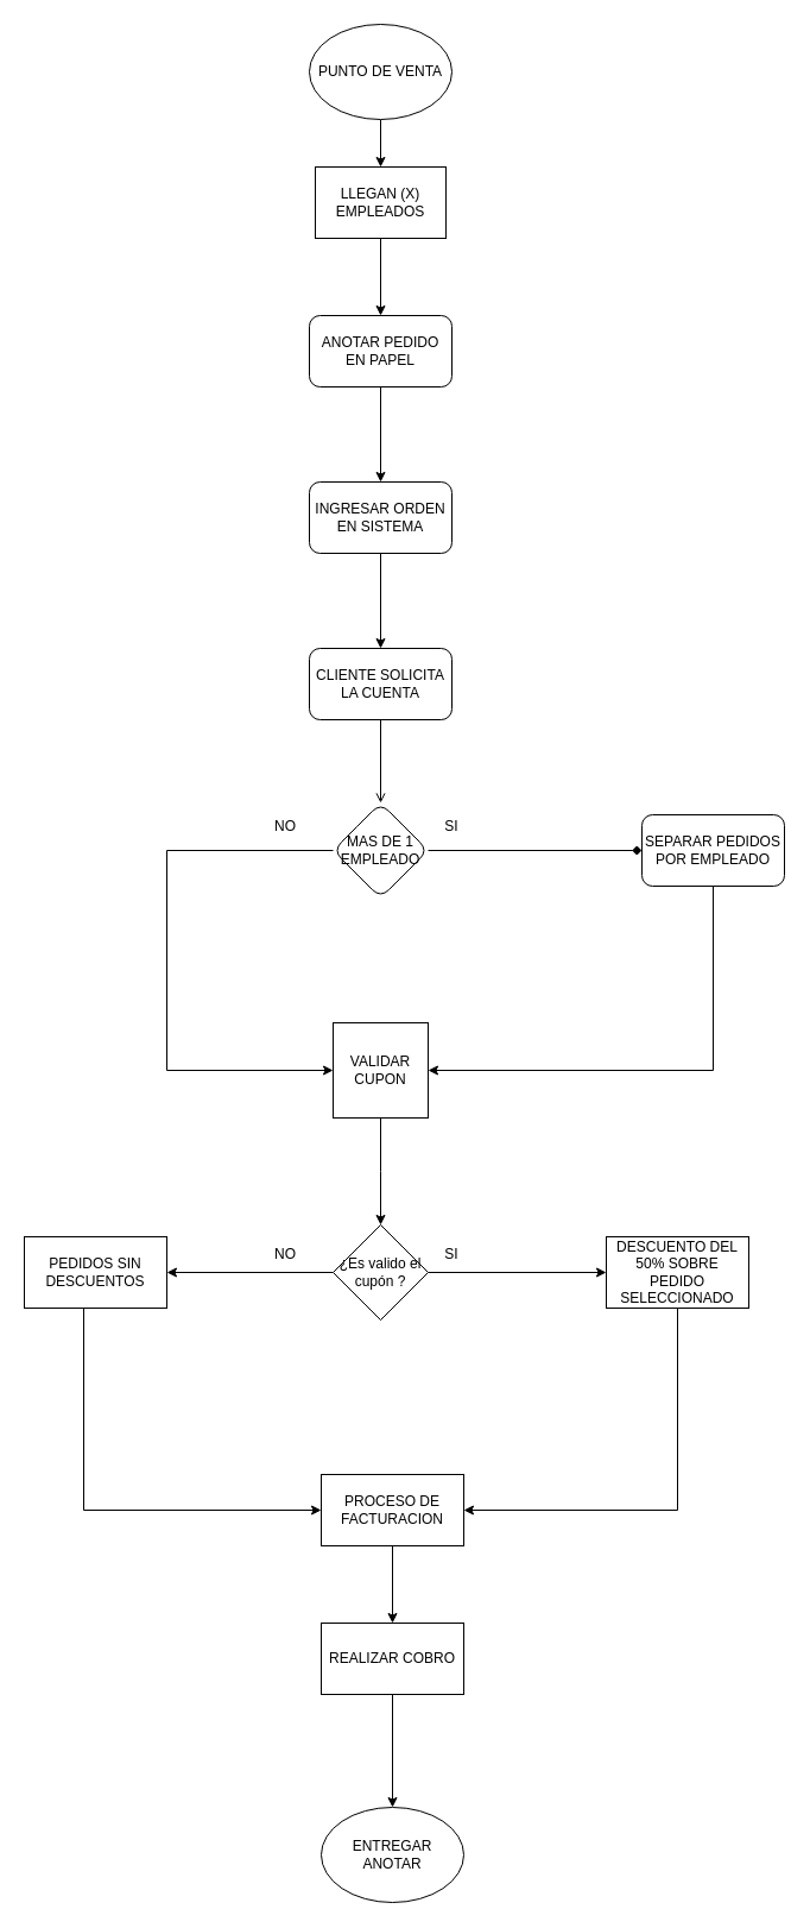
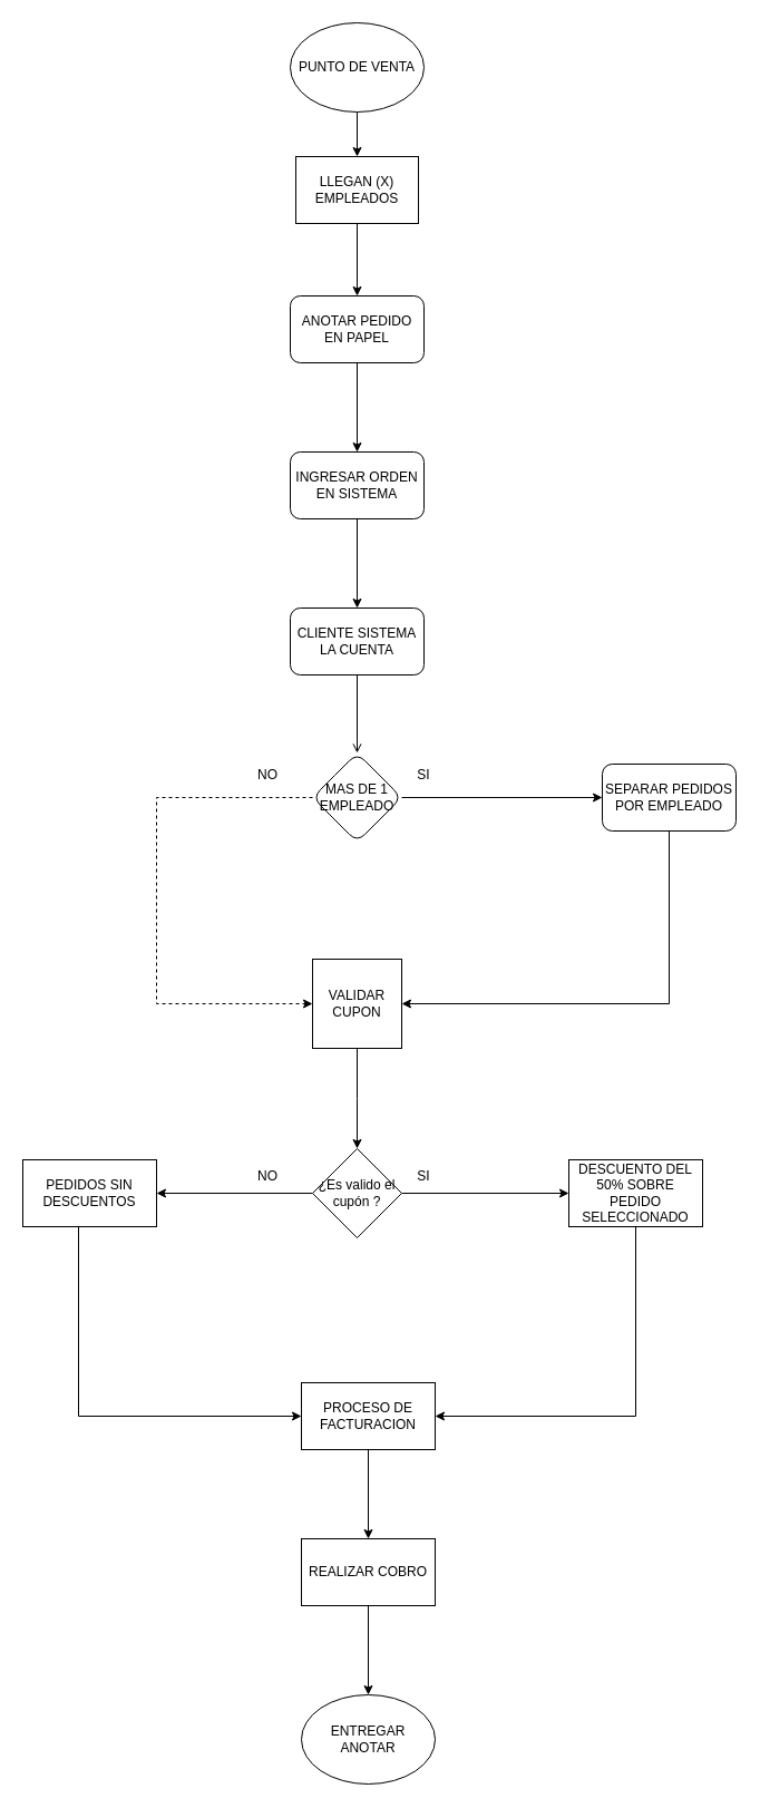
  <mxCell id="0" />
  <mxCell id="1" parent="0" />
  <mxCell id="2" value="" style="edgeStyle=orthogonalEdgeStyle;rounded=0;orthogonalLoop=1;jettySize=auto;html=1;" edge="1" parent="1" source="3" target="5"><mxGeometry relative="1" as="geometry" /></mxCell>
  <mxCell id="3" value="PUNTO DE VENTA" style="ellipse;whiteSpace=wrap;html=1;" vertex="1" parent="1"><mxGeometry x="260" y="20" width="120" height="80" as="geometry" /></mxCell>
  <mxCell id="4" value="" style="edgeStyle=orthogonalEdgeStyle;rounded=0;orthogonalLoop=1;jettySize=auto;html=1;" edge="1" parent="1" source="5" target="7"><mxGeometry relative="1" as="geometry" /></mxCell>
  <mxCell id="5" value="LLEGAN (X)&lt;div&gt;EMPLEADOS&lt;/div&gt;" style="rounded=0;whiteSpace=wrap;html=1;" vertex="1" parent="1"><mxGeometry x="265" y="140" width="110" height="60" as="geometry" /></mxCell>
  <mxCell id="6" value="" style="edgeStyle=orthogonalEdgeStyle;rounded=0;orthogonalLoop=1;jettySize=auto;html=1;" edge="1" parent="1" source="7" target="9"><mxGeometry relative="1" as="geometry" /></mxCell>
  <mxCell id="7" value="ANOTAR PEDIDO&lt;div&gt;EN PAPEL&lt;/div&gt;" style="rounded=1;whiteSpace=wrap;html=1;" vertex="1" parent="1"><mxGeometry x="260" y="265" width="120" height="60" as="geometry" /></mxCell>
  <mxCell id="8" value="" style="edgeStyle=orthogonalEdgeStyle;rounded=0;orthogonalLoop=1;jettySize=auto;html=1;" edge="1" parent="1" source="9" target="11"><mxGeometry relative="1" as="geometry" /></mxCell>
  <mxCell id="9" value="INGRESAR ORDEN EN SISTEMA" style="whiteSpace=wrap;html=1;rounded=1;" vertex="1" parent="1"><mxGeometry x="260" y="405" width="120" height="60" as="geometry" /></mxCell>
  <mxCell id="10" value="" style="edgeStyle=orthogonalEdgeStyle;rounded=0;orthogonalLoop=1;jettySize=auto;html=1;endArrow=open;" edge="1" parent="1" source="11" target="14"><mxGeometry relative="1" as="geometry" /></mxCell>
- <mxCell id="11" value="CLIENTE SOLICITA LA CUENTA" style="rounded=1;whiteSpace=wrap;html=1;" vertex="1" parent="1"><mxGeometry x="260" y="545" width="120" height="60" as="geometry" /></mxCell>
- <mxCell id="12" value="" style="edgeStyle=orthogonalEdgeStyle;rounded=0;orthogonalLoop=1;jettySize=auto;html=1;endArrow=diamond;" edge="1" parent="1" source="14" target="16"><mxGeometry relative="1" as="geometry" /></mxCell>
- <mxCell id="13" style="edgeStyle=orthogonalEdgeStyle;rounded=0;orthogonalLoop=1;jettySize=auto;html=1;entryX=0;entryY=0.5;entryDx=0;entryDy=0;" edge="1" parent="1" source="14" target="18"><mxGeometry relative="1" as="geometry"><Array as="points"><mxPoint x="140" y="715" /><mxPoint x="140" y="900" /></Array></mxGeometry></mxCell>
+ <mxCell id="11" value="CLIENTE SISTEMA LA CUENTA" style="rounded=1;whiteSpace=wrap;html=1;" vertex="1" parent="1"><mxGeometry x="260" y="545" width="120" height="60" as="geometry" /></mxCell>
+ <mxCell id="12" value="" style="edgeStyle=orthogonalEdgeStyle;rounded=0;orthogonalLoop=1;jettySize=auto;html=1;" edge="1" parent="1" source="14" target="16"><mxGeometry relative="1" as="geometry" /></mxCell>
+ <mxCell id="13" style="edgeStyle=orthogonalEdgeStyle;rounded=0;orthogonalLoop=1;jettySize=auto;html=1;entryX=0;entryY=0.5;entryDx=0;entryDy=0;dashed=1;" edge="1" parent="1" source="14" target="18"><mxGeometry relative="1" as="geometry"><Array as="points"><mxPoint x="140" y="715" /><mxPoint x="140" y="900" /></Array></mxGeometry></mxCell>
  <mxCell id="14" value="MAS DE 1 EMPLEADO" style="rhombus;whiteSpace=wrap;html=1;rounded=1;" vertex="1" parent="1"><mxGeometry x="280" y="675" width="80" height="80" as="geometry" /></mxCell>
  <mxCell id="15" style="edgeStyle=orthogonalEdgeStyle;rounded=0;orthogonalLoop=1;jettySize=auto;html=1;" edge="1" parent="1" source="16" target="18"><mxGeometry relative="1" as="geometry"><mxPoint x="480" y="910" as="targetPoint" /><Array as="points"><mxPoint x="600" y="900" /></Array></mxGeometry></mxCell>
  <mxCell id="16" value="SEPARAR PEDIDOS POR EMPLEADO" style="whiteSpace=wrap;html=1;rounded=1;" vertex="1" parent="1"><mxGeometry x="540" y="685" width="120" height="60" as="geometry" /></mxCell>
  <mxCell id="17" value="" style="edgeStyle=orthogonalEdgeStyle;rounded=0;orthogonalLoop=1;jettySize=auto;html=1;" edge="1" parent="1" source="18"><mxGeometry relative="1" as="geometry"><mxPoint x="320" y="1030" as="targetPoint" /></mxGeometry></mxCell>
  <mxCell id="18" value="VALIDAR CUPON" style="rounded=0;whiteSpace=wrap;html=1;" vertex="1" parent="1"><mxGeometry x="280" y="860" width="80" height="80" as="geometry" /></mxCell>
  <mxCell id="19" value="" style="edgeStyle=orthogonalEdgeStyle;rounded=0;orthogonalLoop=1;jettySize=auto;html=1;" edge="1" parent="1" source="21" target="25"><mxGeometry relative="1" as="geometry" /></mxCell>
  <mxCell id="20" value="" style="edgeStyle=orthogonalEdgeStyle;rounded=0;orthogonalLoop=1;jettySize=auto;html=1;" edge="1" parent="1" source="21" target="27"><mxGeometry relative="1" as="geometry" /></mxCell>
  <mxCell id="21" value="¿Es valido el cupón ?" style="rhombus;whiteSpace=wrap;html=1;" vertex="1" parent="1"><mxGeometry x="280" y="1030" width="80" height="80" as="geometry" /></mxCell>
  <mxCell id="22" value="" style="edgeStyle=orthogonalEdgeStyle;rounded=0;orthogonalLoop=1;jettySize=auto;html=1;" edge="1" parent="1" source="23" target="33"><mxGeometry relative="1" as="geometry" /></mxCell>
  <mxCell id="23" value="PROCESO DE FACTURACION" style="rounded=0;whiteSpace=wrap;html=1;" vertex="1" parent="1"><mxGeometry x="270" y="1240" width="120" height="60" as="geometry" /></mxCell>
  <mxCell id="24" style="edgeStyle=orthogonalEdgeStyle;rounded=0;orthogonalLoop=1;jettySize=auto;html=1;entryX=1;entryY=0.5;entryDx=0;entryDy=0;" edge="1" parent="1" source="25" target="23"><mxGeometry relative="1" as="geometry"><Array as="points"><mxPoint x="570" y="1270" /></Array></mxGeometry></mxCell>
  <mxCell id="25" value="DESCUENTO DEL 50% SOBRE PEDIDO SELECCIONADO" style="whiteSpace=wrap;html=1;" vertex="1" parent="1"><mxGeometry x="510" y="1040" width="120" height="60" as="geometry" /></mxCell>
  <mxCell id="26" style="edgeStyle=orthogonalEdgeStyle;rounded=0;orthogonalLoop=1;jettySize=auto;html=1;entryX=0;entryY=0.5;entryDx=0;entryDy=0;" edge="1" parent="1" source="27" target="23"><mxGeometry relative="1" as="geometry"><Array as="points"><mxPoint x="70" y="1270" /></Array></mxGeometry></mxCell>
  <mxCell id="27" value="PEDIDOS SIN DESCUENTOS" style="whiteSpace=wrap;html=1;" vertex="1" parent="1"><mxGeometry x="20" y="1040" width="120" height="60" as="geometry" /></mxCell>
  <mxCell id="28" value="SI" style="text;html=1;align=center;verticalAlign=middle;whiteSpace=wrap;rounded=0;" vertex="1" parent="1"><mxGeometry x="350" y="680" width="60" height="30" as="geometry" /></mxCell>
  <mxCell id="29" value="NO" style="text;html=1;align=center;verticalAlign=middle;whiteSpace=wrap;rounded=0;" vertex="1" parent="1"><mxGeometry x="210" y="680" width="60" height="30" as="geometry" /></mxCell>
  <mxCell id="30" value="SI" style="text;html=1;align=center;verticalAlign=middle;whiteSpace=wrap;rounded=0;" vertex="1" parent="1"><mxGeometry x="350" y="1040" width="60" height="30" as="geometry" /></mxCell>
  <mxCell id="31" value="NO" style="text;html=1;align=center;verticalAlign=middle;whiteSpace=wrap;rounded=0;" vertex="1" parent="1"><mxGeometry x="210" y="1040" width="60" height="30" as="geometry" /></mxCell>
  <mxCell id="32" value="" style="edgeStyle=orthogonalEdgeStyle;rounded=0;orthogonalLoop=1;jettySize=auto;html=1;" edge="1" parent="1" source="33" target="34"><mxGeometry relative="1" as="geometry" /></mxCell>
- <mxCell id="33" value="REALIZAR COBRO" style="whiteSpace=wrap;html=1;rounded=0;" vertex="1" parent="1"><mxGeometry x="270" y="1365" width="120" height="60" as="geometry" /></mxCell>
+ <mxCell id="33" value="REALIZAR COBRO" style="whiteSpace=wrap;html=1;rounded=0;" vertex="1" parent="1"><mxGeometry x="270" y="1380" width="120" height="60" as="geometry" /></mxCell>
  <mxCell id="34" value="ENTREGAR ANOTAR" style="ellipse;whiteSpace=wrap;html=1;" vertex="1" parent="1"><mxGeometry x="270" y="1520" width="120" height="80" as="geometry" /></mxCell>
